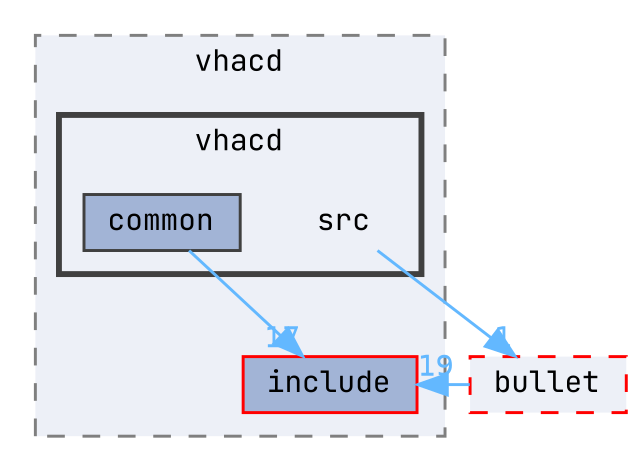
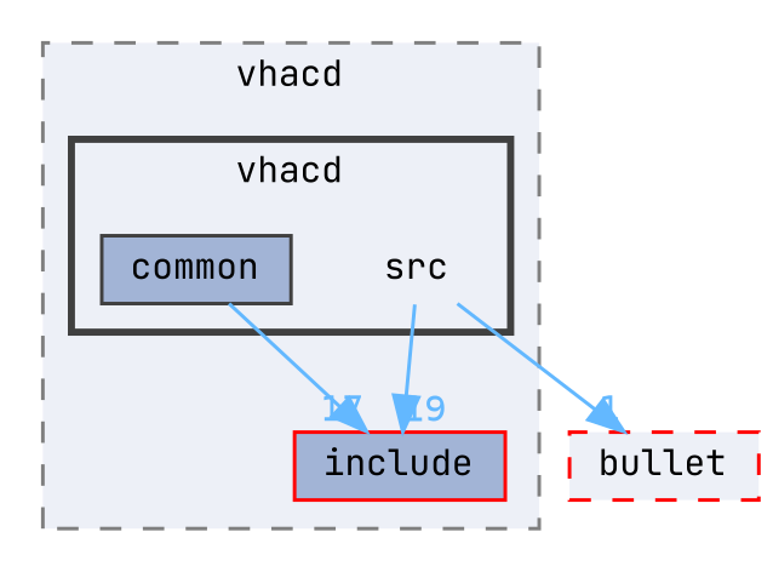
  digraph {
    compound=true
    fontname="JetBrains Mono"
    node [fontname="JetBrains Mono" fontsize=10 shape=box color=red fillcolor="#a2b4d6" style=filled]
    edge [color=steelblue1 fontcolor=steelblue1 fontname="JetBrains Mono" fontsize=10 labeldistance=1.5 labelfontname=Helvetica labelfontsize=10]
    n1 [height=0.2 label=src shape=plaintext width=0.4 color="" fillcolor="" style=""]
    n2 [color=grey25 height=0.2 label=common width=0.4]
    n3 [height=0.2 label=include width=0.4]
    n4 [fillcolor="#edf0f7" height=0.2 label=bullet style="filled,dashed" width=0.4]
    subgraph cluster_1 {
      bgcolor="#edf0f7"
      fontsize=10
      label=vhacd
      pencolor=grey50
      style="filled,dashed"
      n3
      subgraph cluster_2 {
        bgcolor="#edf0f7"
        fontsize=10
        label=vhacd
        pencolor=grey25
        style="filled,bold"
        n1
        n2
      }
    }
-   n4 -> n3 [headlabel=19]
+   n1 -> n3 [headlabel=19]
    n1 -> n4 [headlabel=1]
    n2 -> n3 [headlabel=17]
  }
